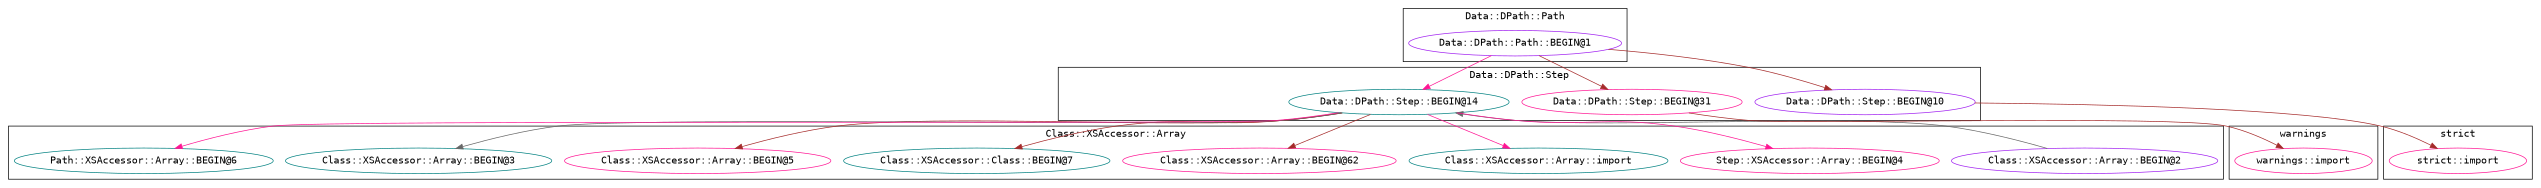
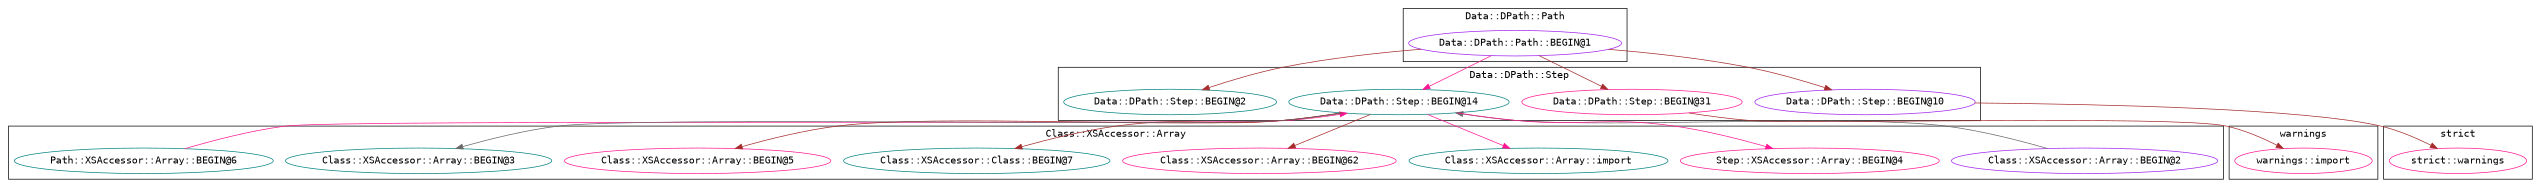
  digraph {
    fontname="DejaVu Sans Mono"
    node [color=deeppink fontname="DejaVu Sans Mono"]
    edge [color=brown fontname="DejaVu Sans Mono"]
    "Class::XSAccessor::Array::BEGIN@2" [color=purple]
    n2 [label="Step::XSAccessor::Array::BEGIN@4"]
    "Class::XSAccessor::Array::import" [color=teal]
    "Class::XSAccessor::Array::BEGIN@62"
    n5 [color=teal label="Class::XSAccessor::Class::BEGIN@7"]
    "Class::XSAccessor::Array::BEGIN@5"
    "Class::XSAccessor::Array::BEGIN@3" [color=teal]
    n8 [color=teal label="Path::XSAccessor::Array::BEGIN@6"]
    "warnings::import"
    n10 [label="Data::DPath::Step::BEGIN@31"]
    "Data::DPath::Step::BEGIN@10" [color=purple]
    "Data::DPath::Step::BEGIN@14" [color=teal]
+   "Data::DPath::Step::BEGIN@2" [color=teal]
    "Data::DPath::Path::BEGIN@1" [color=purple]
-   "strict::import"
+   "strict::import" [label="strict::warnings"]
    subgraph cluster_1 {
      label="Class::XSAccessor::Array"
      "Class::XSAccessor::Array::BEGIN@2"
      n2
      "Class::XSAccessor::Array::import"
      "Class::XSAccessor::Array::BEGIN@62"
      n5
      "Class::XSAccessor::Array::BEGIN@5"
      "Class::XSAccessor::Array::BEGIN@3"
      n8
    }
    subgraph cluster_2 {
      label=warnings
      "warnings::import"
    }
    subgraph cluster_3 {
      label="Data::DPath::Step"
      n10
      "Data::DPath::Step::BEGIN@10"
      "Data::DPath::Step::BEGIN@14"
+     "Data::DPath::Step::BEGIN@2"
    }
    subgraph cluster_4 {
      label="Data::DPath::Path"
      "Data::DPath::Path::BEGIN@1"
    }
    subgraph cluster_5 {
      label="strict"
      "strict::import"
    }
    "Class::XSAccessor::Array::BEGIN@2" -> "Data::DPath::Step::BEGIN@14" [color=gray40]
    n10 -> "warnings::import"
    "Data::DPath::Step::BEGIN@10" -> "strict::import"
    "Data::DPath::Step::BEGIN@14" -> n2 [color=deeppink]
    "Data::DPath::Step::BEGIN@14" -> "Class::XSAccessor::Array::import" [color=deeppink]
    "Data::DPath::Step::BEGIN@14" -> "Class::XSAccessor::Array::BEGIN@62"
    "Data::DPath::Step::BEGIN@14" -> n5
    "Data::DPath::Step::BEGIN@14" -> "Class::XSAccessor::Array::BEGIN@5"
    "Data::DPath::Step::BEGIN@14" -> "Class::XSAccessor::Array::BEGIN@3" [color=gray40]
-   "Data::DPath::Step::BEGIN@14" -> n8 [color=deeppink]
+   n8 -> "Data::DPath::Step::BEGIN@14" [color=deeppink]
    "Data::DPath::Path::BEGIN@1" -> n10
    "Data::DPath::Path::BEGIN@1" -> "Data::DPath::Step::BEGIN@10"
    "Data::DPath::Path::BEGIN@1" -> "Data::DPath::Step::BEGIN@14" [color=deeppink]
+   "Data::DPath::Path::BEGIN@1" -> "Data::DPath::Step::BEGIN@2"
  }
